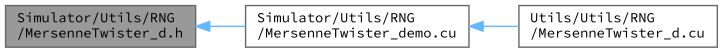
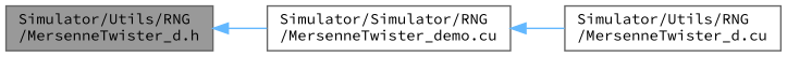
  digraph {
    fontname="Source Code Pro"
    rankdir=LR
    node [color=grey40 fillcolor=white fontname="Source Code Pro" fontsize=10 shape=box style=filled]
    edge [color=steelblue1 dir=back fontname="Source Code Pro" fontsize=10 labelfontname=Helvetica labelfontsize=10 style=solid]
    n1 [color=gray40 fillcolor=grey60 fontcolor=black height=0.2 label="Simulator/Utils/RNG\l/MersenneTwister_d.h" width=0.4]
-   n2 [height=0.2 label="Simulator/Utils/RNG\l/MersenneTwister_demo.cu" width=0.4]
-   n3 [height=0.2 label="Utils/Utils/RNG\l/MersenneTwister_d.cu" width=0.4]
+   n2 [height=0.2 label="Simulator/Simulator/RNG\l/MersenneTwister_demo.cu" width=0.4]
+   n3 [height=0.2 label="Simulator/Utils/RNG\l/MersenneTwister_d.cu" width=0.4]
    n1 -> n2
    n2 -> n3
  }
